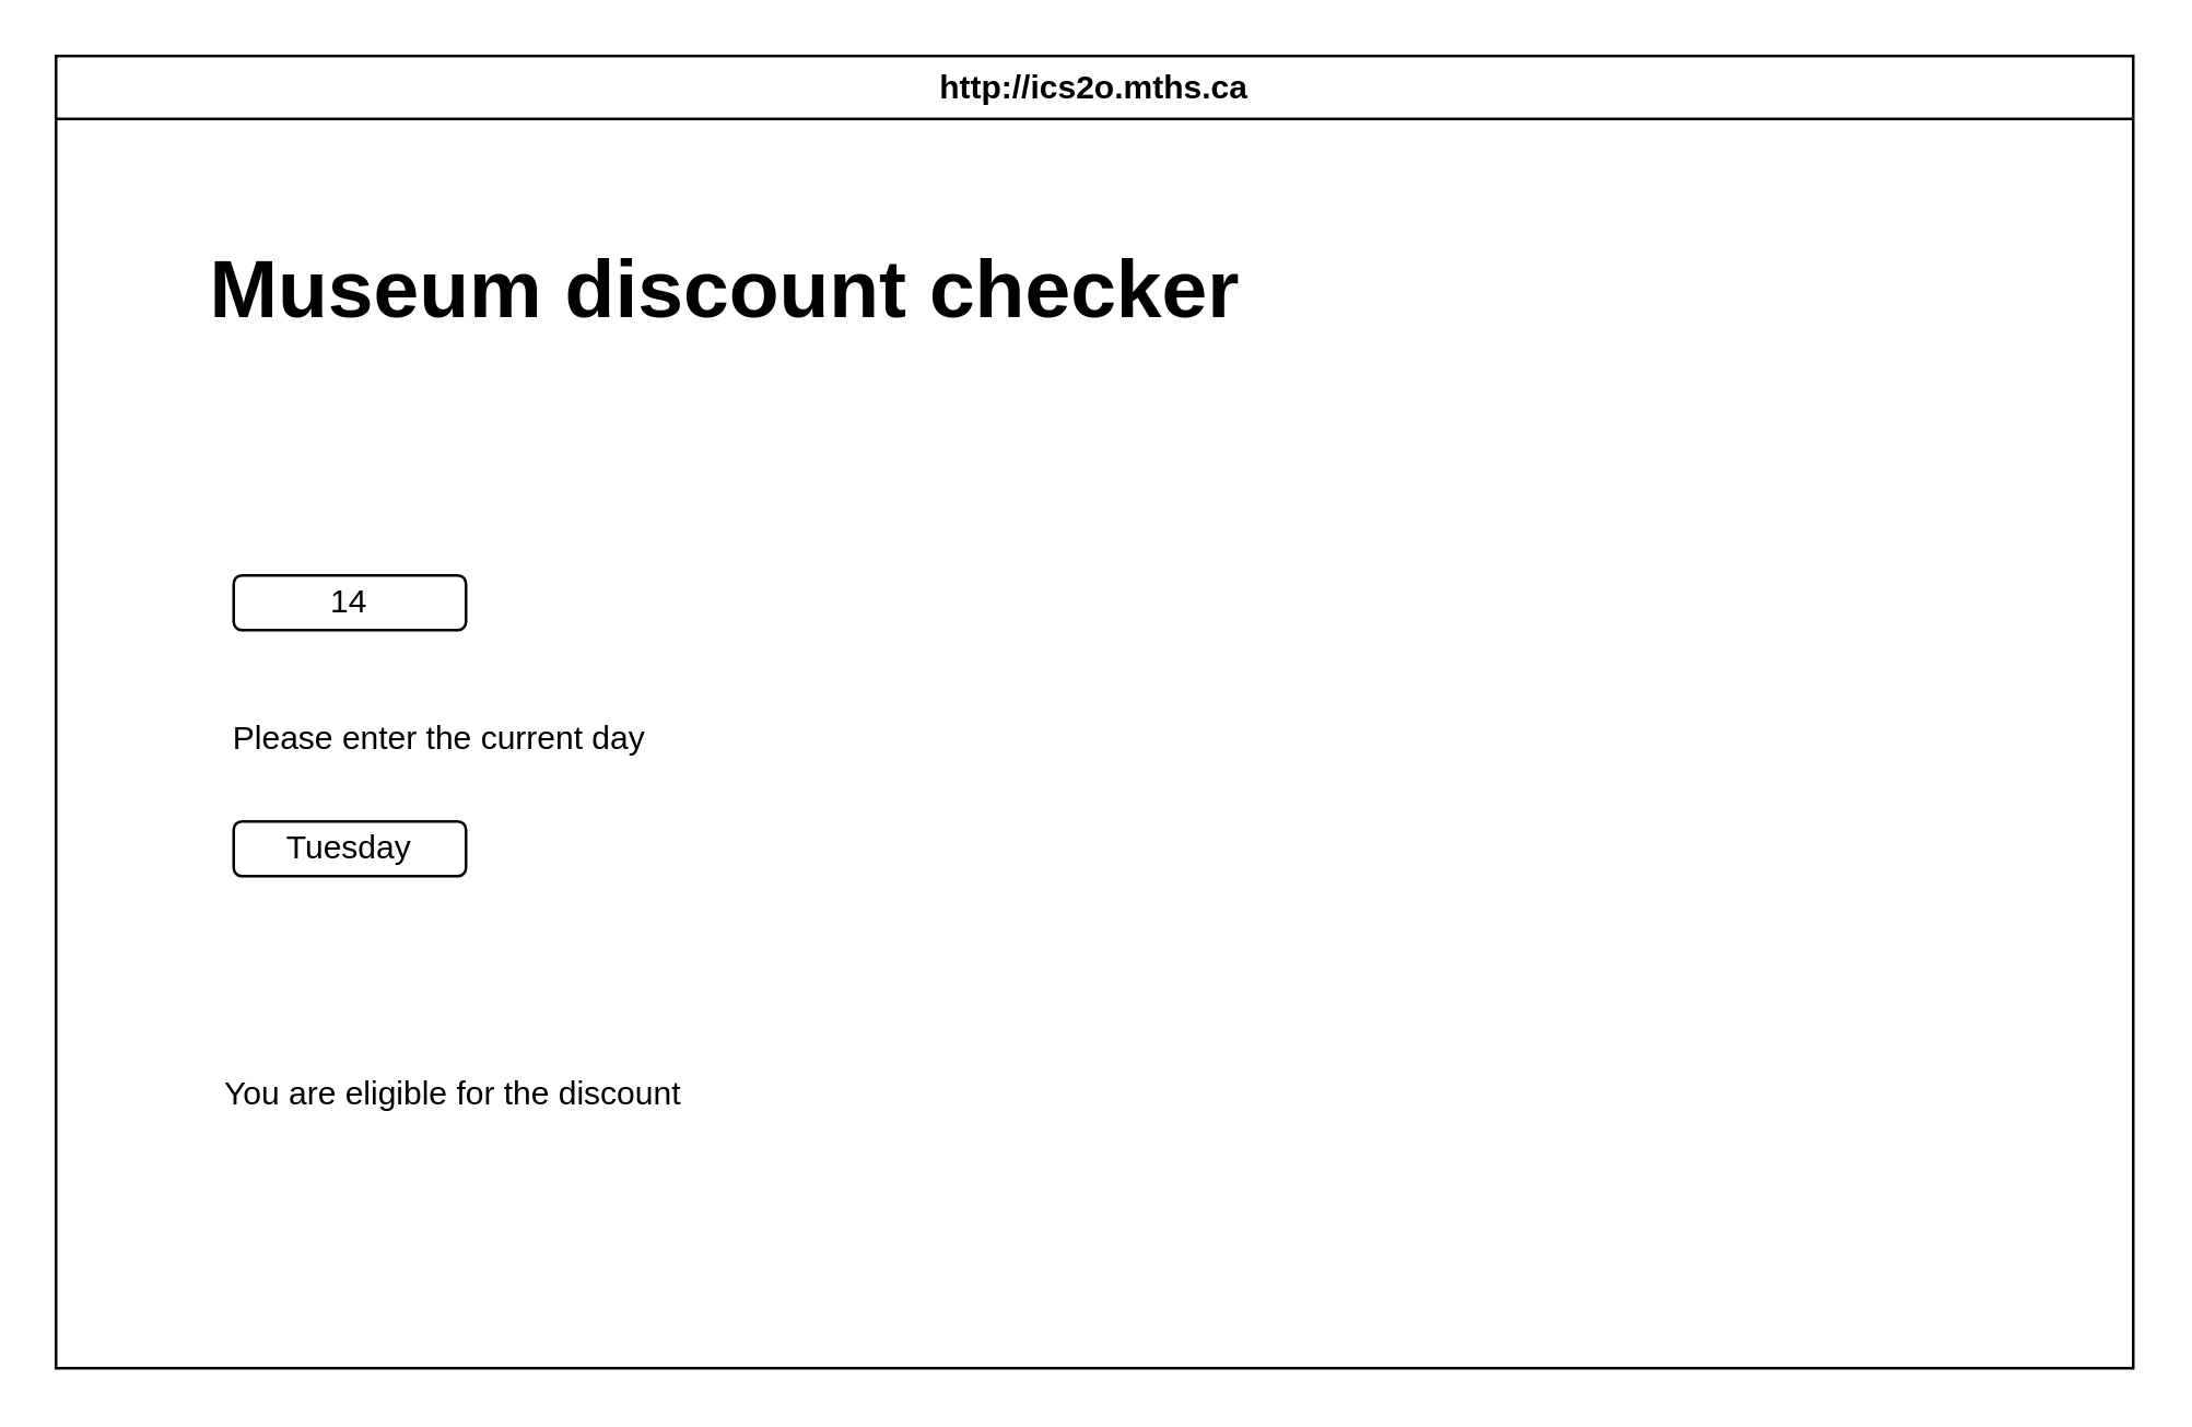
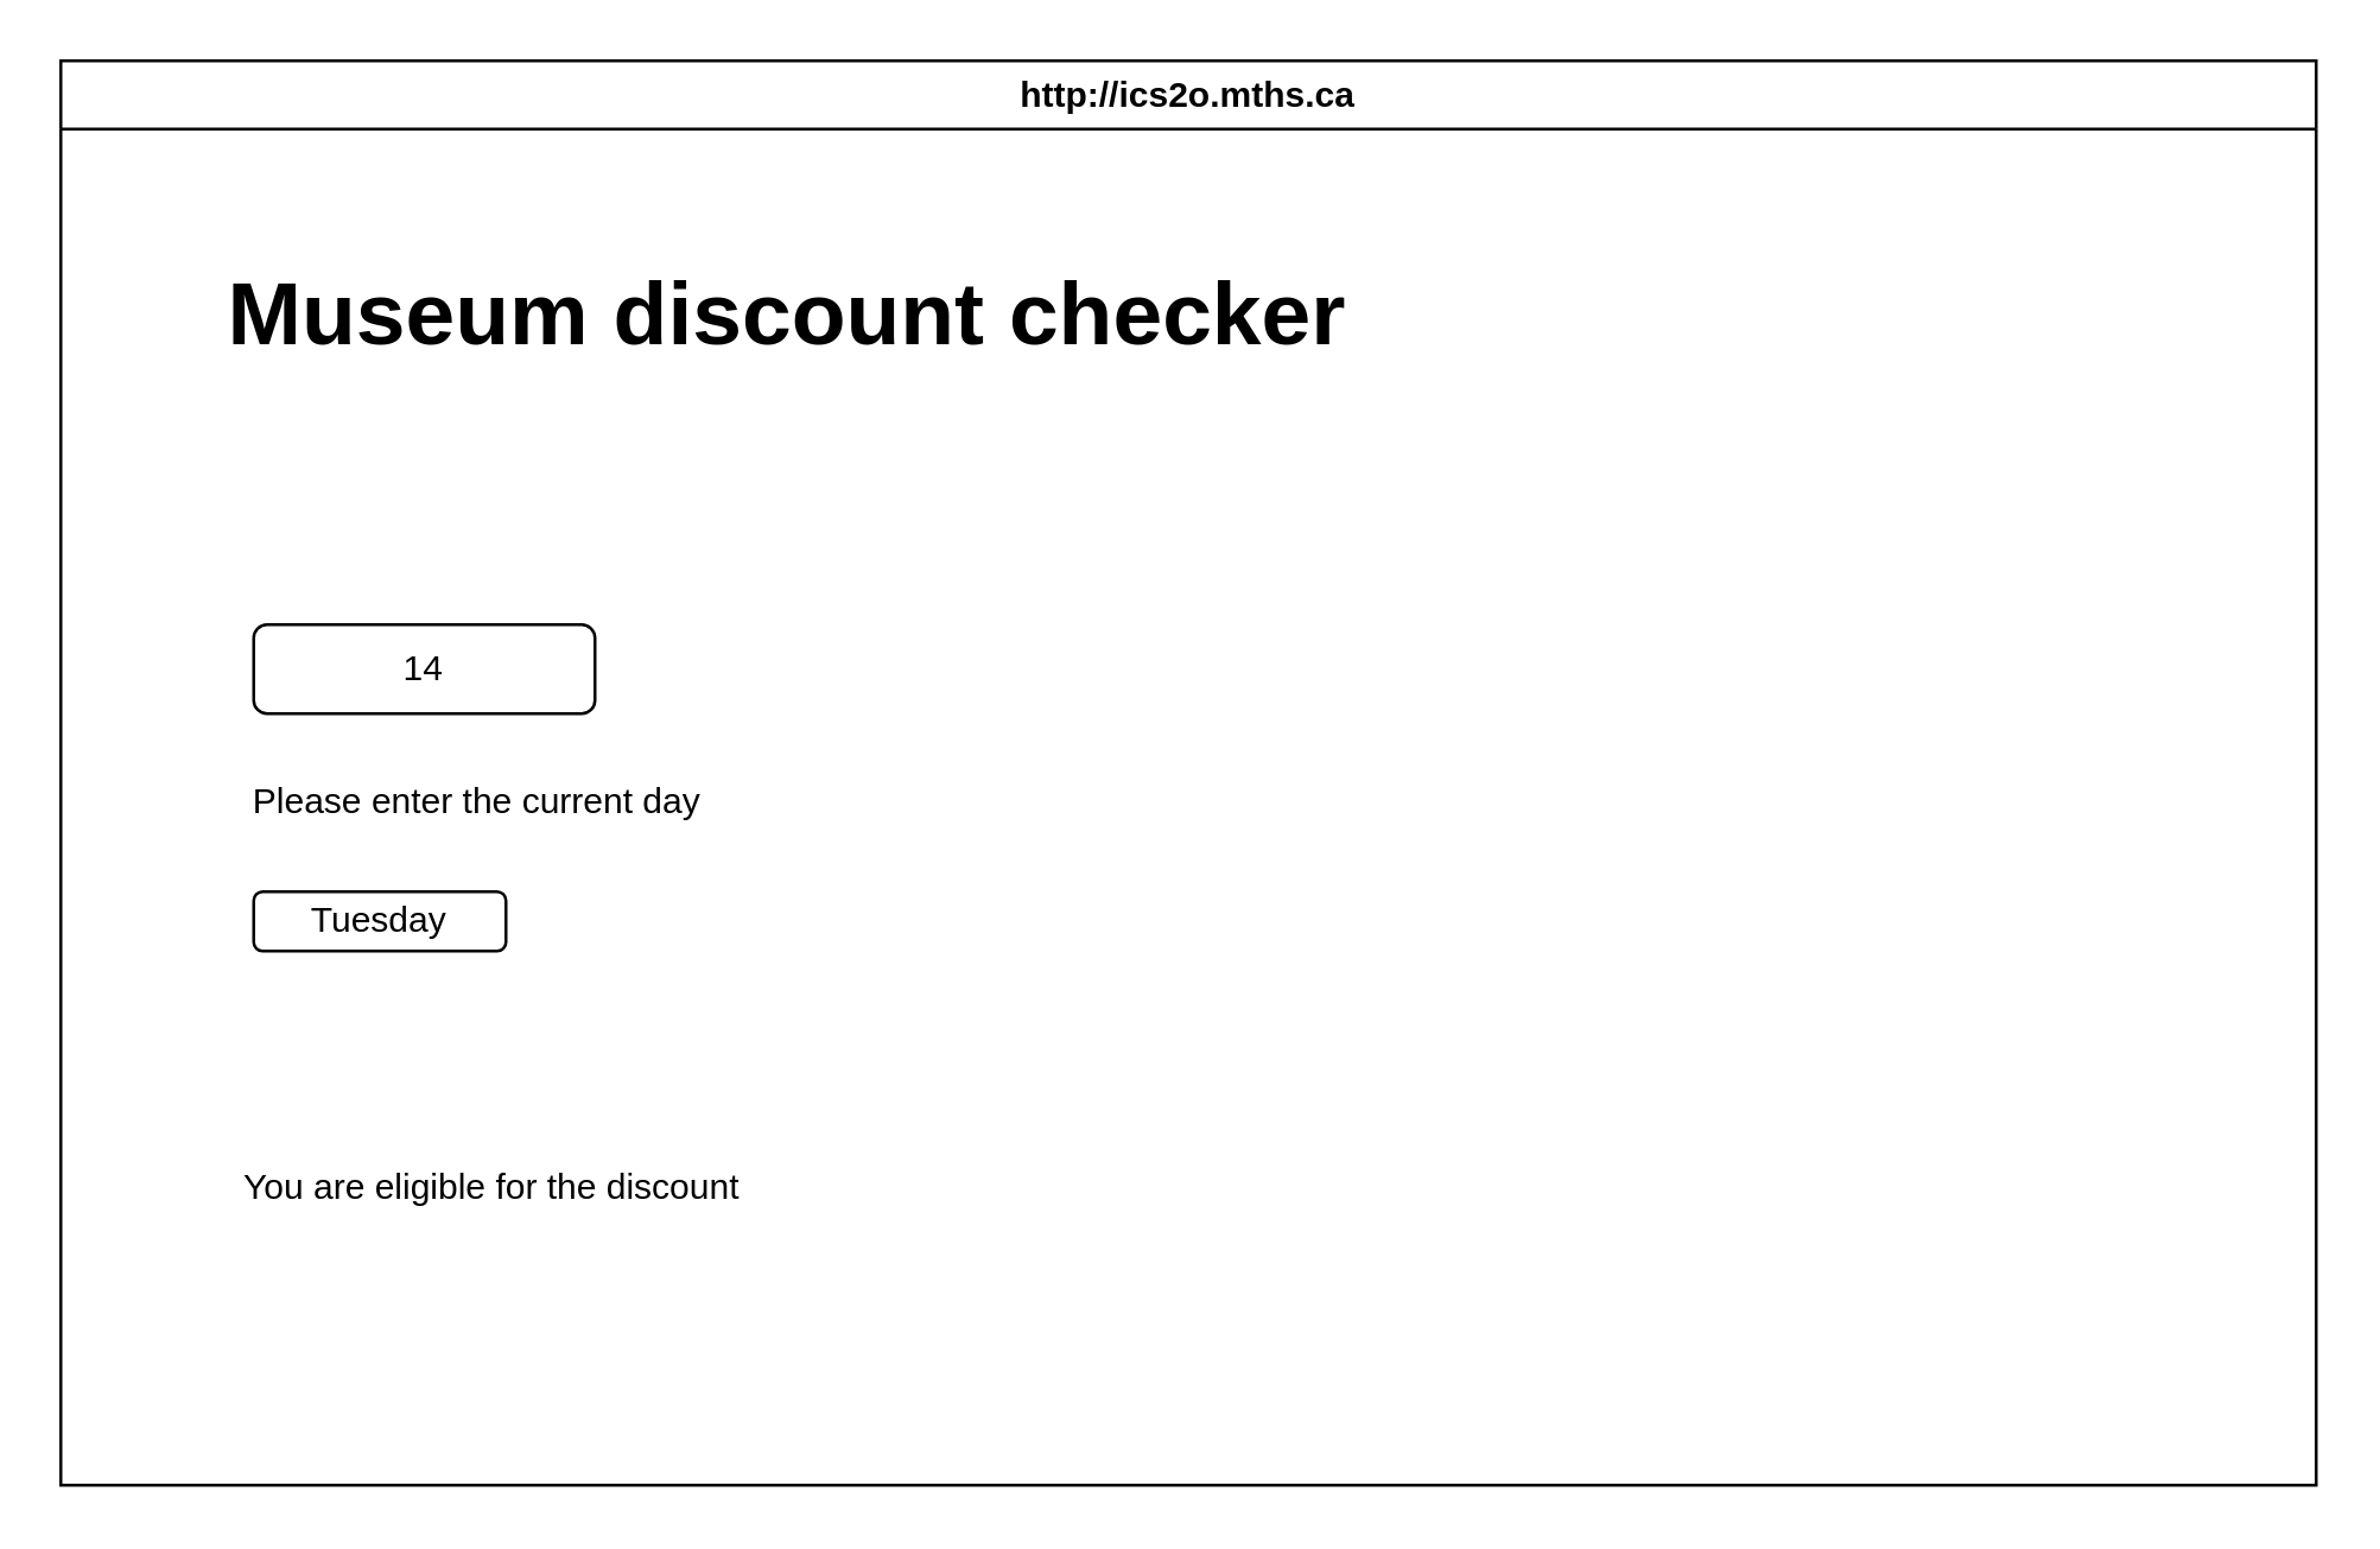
  <mxCell id="0" />
  <mxCell id="1" parent="0" />
  <mxCell id="2" value="http://ics2o.mths.ca" style="swimlane;whiteSpace=wrap;html=1;" parent="1" vertex="1"><mxGeometry x="20" y="20" width="760" height="480" as="geometry" /></mxCell>
  <mxCell id="3" value="&lt;font style=&quot;font-size: 30px;&quot;&gt;Museum discount checker&lt;/font&gt;" style="text;html=1;strokeColor=none;fillColor=none;align=center;verticalAlign=middle;whiteSpace=wrap;rounded=0;fontStyle=1" vertex="1" parent="2"><mxGeometry x="40" y="70" width="410" height="30" as="geometry" /></mxCell>
- <mxCell id="4" value="14" style="rounded=1;whiteSpace=wrap;html=1;fontSize=12;" vertex="1" parent="2"><mxGeometry x="65" y="190" width="85" height="20" as="geometry" /></mxCell>
+ <mxCell id="4" value="14" style="rounded=1;whiteSpace=wrap;html=1;fontSize=12;" vertex="1" parent="2"><mxGeometry x="65" y="190" width="115" height="30" as="geometry" /></mxCell>
  <mxCell id="5" value="Please enter the current day" style="text;html=1;align=center;verticalAlign=middle;resizable=0;points=[];autosize=1;strokeColor=none;fillColor=none;fontSize=12;" vertex="1" parent="2"><mxGeometry x="50" y="235" width="180" height="30" as="geometry" /></mxCell>
  <mxCell id="6" value="Tuesday" style="rounded=1;whiteSpace=wrap;html=1;fontSize=12;" vertex="1" parent="2"><mxGeometry x="65" y="280" width="85" height="20" as="geometry" /></mxCell>
  <mxCell id="7" value="You are eligible for the discount" style="text;html=1;align=center;verticalAlign=middle;resizable=0;points=[];autosize=1;strokeColor=none;fillColor=none;fontSize=12;" vertex="1" parent="2"><mxGeometry x="50" y="365" width="190" height="30" as="geometry" /></mxCell>
